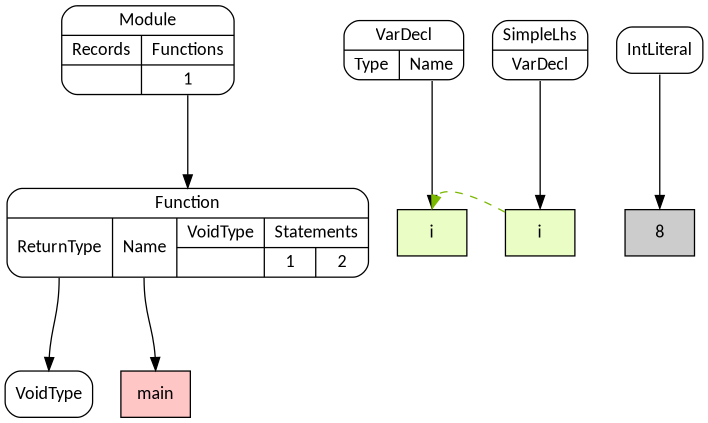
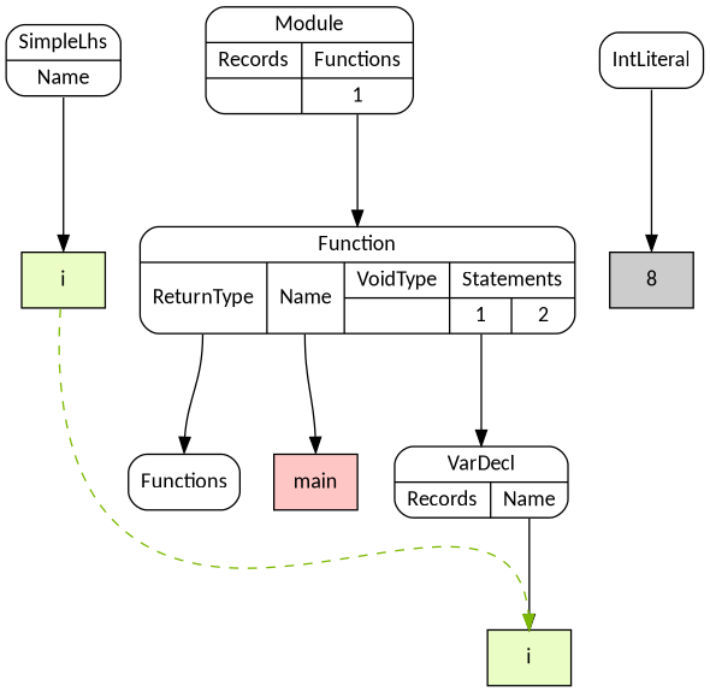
  digraph {
    nodesep=0.3
    ordering=out
    ranksep=1
    node [fillcolor=white fontname=Calibri shape=Mrecord style=filled]
    edge [headport=n tailport="p0:s"]
-   n1 [label=VoidType]
+   n1 [label=Functions]
    n2 [fillcolor="#FFC6C6" label=main shape=box]
    n3 [fillcolor="#EAFDC5" label=i shape=box]
-   n4 [label="{VarDecl|{<p0>Type|<p1>Name}}"]
+   n4 [label="{VarDecl|{<p0>Records|<p1>Name}}"]
    n5 [fillcolor="#EAFDC5" label=i shape=box]
-   n6 [label="{SimpleLhs|{<p0>VarDecl}}"]
+   n6 [label="{SimpleLhs|{<p0>Name}}"]
    n7 [fillcolor="#cccccc" label=8 shape=box]
    n8 [label=IntLiteral]
    n9 [label="{Function|{<p0>ReturnType|<p1>Name|{VoidType|{}}|{Statements|{<p3_0>1|<p3_1>2}}}}"]
    n10 [label="{Module|{{Records|{}}|{Functions|{<p1_0>1}}}}"]
    n4 -> n3 [tailport="p1:s"]
    n5 -> n3 [color="#7BB800" constraint=false style=dashed]
    n6 -> n5
    n8 -> n7 [tailport=s]
    n9 -> n1
    n9 -> n2 [tailport="p1:s"]
+   n9 -> n4 [tailport="p3_0:s"]
    n10 -> n9 [tailport="p1_0:s"]
  }
